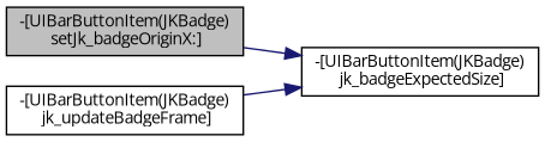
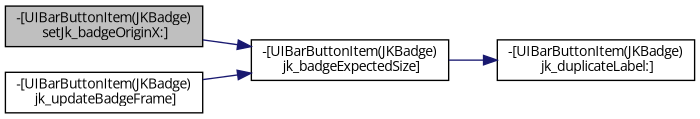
  digraph {
    fontname="Open Sans"
    rankdir=LR
    node [color=black fillcolor=white fontname="Open Sans" fontsize=10 shape=record style=filled]
    edge [color=midnightblue fontname="Open Sans" fontsize=10 labelfontname=Helvetica labelfontsize=10 style=solid]
    n1 [fillcolor=grey75 fontcolor=black height=0.2 label="-[UIBarButtonItem(JKBadge)\l setJk_badgeOriginX:]" width=0.4]
    n2 [height=0.2 label="-[UIBarButtonItem(JKBadge)\l jk_badgeExpectedSize]" width=0.4]
    n3 [height=0.2 label="-[UIBarButtonItem(JKBadge)\l jk_updateBadgeFrame]" width=0.4]
+   n4 [height=0.2 label="-[UIBarButtonItem(JKBadge)\l jk_duplicateLabel:]" width=0.4]
    n1 -> n2
+   n2 -> n4
    n3 -> n2
  }
